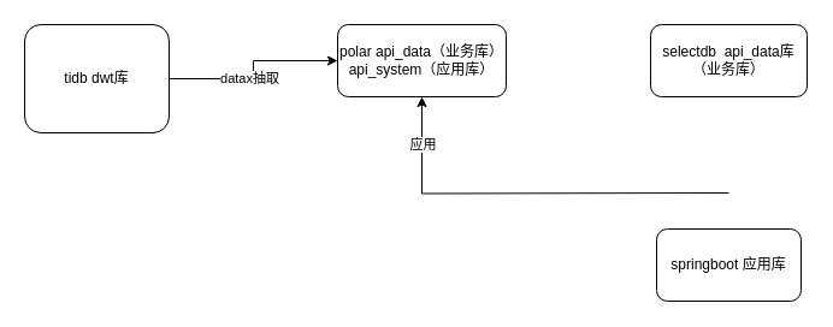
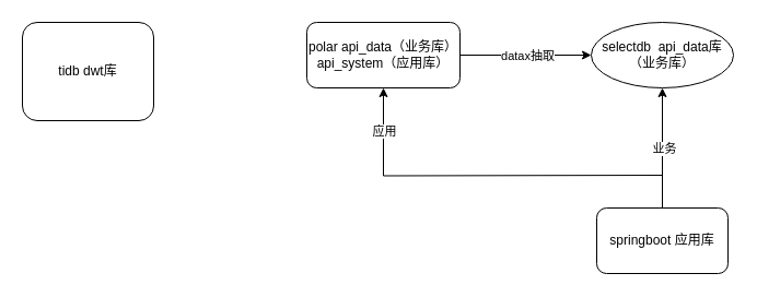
  <mxCell id="0" />
  <mxCell id="1" parent="0" />
- <mxCell id="2" style="edgeStyle=orthogonalEdgeStyle;rounded=0;orthogonalLoop=1;jettySize=auto;html=1;" parent="1" source="4" target="7" edge="1"><mxGeometry relative="1" as="geometry"><mxPoint x="240" y="50" as="targetPoint" /></mxGeometry></mxCell>
- <mxCell id="3" value="datax抽取" style="edgeLabel;html=1;align=center;verticalAlign=middle;resizable=0;points=[];" parent="2" vertex="1" connectable="0"><mxGeometry x="-0.143" y="1" relative="1" as="geometry"><mxPoint as="offset" /></mxGeometry></mxCell>
  <mxCell id="4" value="tidb dwt库" style="rounded=1;whiteSpace=wrap;html=1;" parent="1" vertex="1"><mxGeometry x="20" y="20" width="120" height="90" as="geometry" /></mxCell>
+ <mxCell id="5" style="edgeStyle=orthogonalEdgeStyle;rounded=0;orthogonalLoop=1;jettySize=auto;html=1;" parent="1" source="7" target="8" edge="1"><mxGeometry relative="1" as="geometry"><mxPoint x="490" y="50" as="targetPoint" /></mxGeometry></mxCell>
+ <mxCell id="6" value="datax抽取" style="edgeLabel;html=1;align=center;verticalAlign=middle;resizable=0;points=[];" parent="5" vertex="1" connectable="0"><mxGeometry x="0.014" relative="1" as="geometry"><mxPoint as="offset" /></mxGeometry></mxCell>
  <mxCell id="7" value="polar api_data（业务库）&lt;div&gt;api_system（应用库）&lt;/div&gt;" style="rounded=1;whiteSpace=wrap;html=1;" parent="1" vertex="1"><mxGeometry x="280" y="20" width="140" height="60" as="geometry" /></mxCell>
- <mxCell id="8" value="selectdb&amp;nbsp; api_data库（业务库）" style="rounded=1;whiteSpace=wrap;html=1;" parent="1" vertex="1"><mxGeometry x="540" y="20" width="130" height="60" as="geometry" /></mxCell>
+ <mxCell id="8" value="selectdb&amp;nbsp; api_data库（业务库）" style="ellipse;whiteSpace=wrap;html=1;" parent="1" vertex="1"><mxGeometry x="540" y="20" width="130" height="60" as="geometry" /></mxCell>
+ <mxCell id="9" style="edgeStyle=orthogonalEdgeStyle;rounded=0;orthogonalLoop=1;jettySize=auto;html=1;entryX=0.5;entryY=1;entryDx=0;entryDy=0;" parent="1" source="13" target="8" edge="1"><mxGeometry relative="1" as="geometry" /></mxCell>
+ <mxCell id="10" value="业务" style="edgeLabel;html=1;align=center;verticalAlign=middle;resizable=0;points=[];" parent="9" vertex="1" connectable="0"><mxGeometry y="-1" relative="1" as="geometry"><mxPoint as="offset" /></mxGeometry></mxCell>
  <mxCell id="11" style="edgeStyle=orthogonalEdgeStyle;rounded=0;orthogonalLoop=1;jettySize=auto;html=1;entryX=0.5;entryY=1;entryDx=0;entryDy=0;" parent="1" target="7" edge="1"><mxGeometry relative="1" as="geometry"><mxPoint x="605" y="160" as="sourcePoint" /></mxGeometry></mxCell>
  <mxCell id="12" value="应用" style="edgeLabel;html=1;align=center;verticalAlign=middle;resizable=0;points=[];" parent="11" vertex="1" connectable="0"><mxGeometry x="0.762" relative="1" as="geometry"><mxPoint as="offset" /></mxGeometry></mxCell>
  <mxCell id="13" value="springboot 应用库" style="rounded=1;whiteSpace=wrap;html=1;" parent="1" vertex="1"><mxGeometry x="545" y="190" width="120" height="60" as="geometry" /></mxCell>
